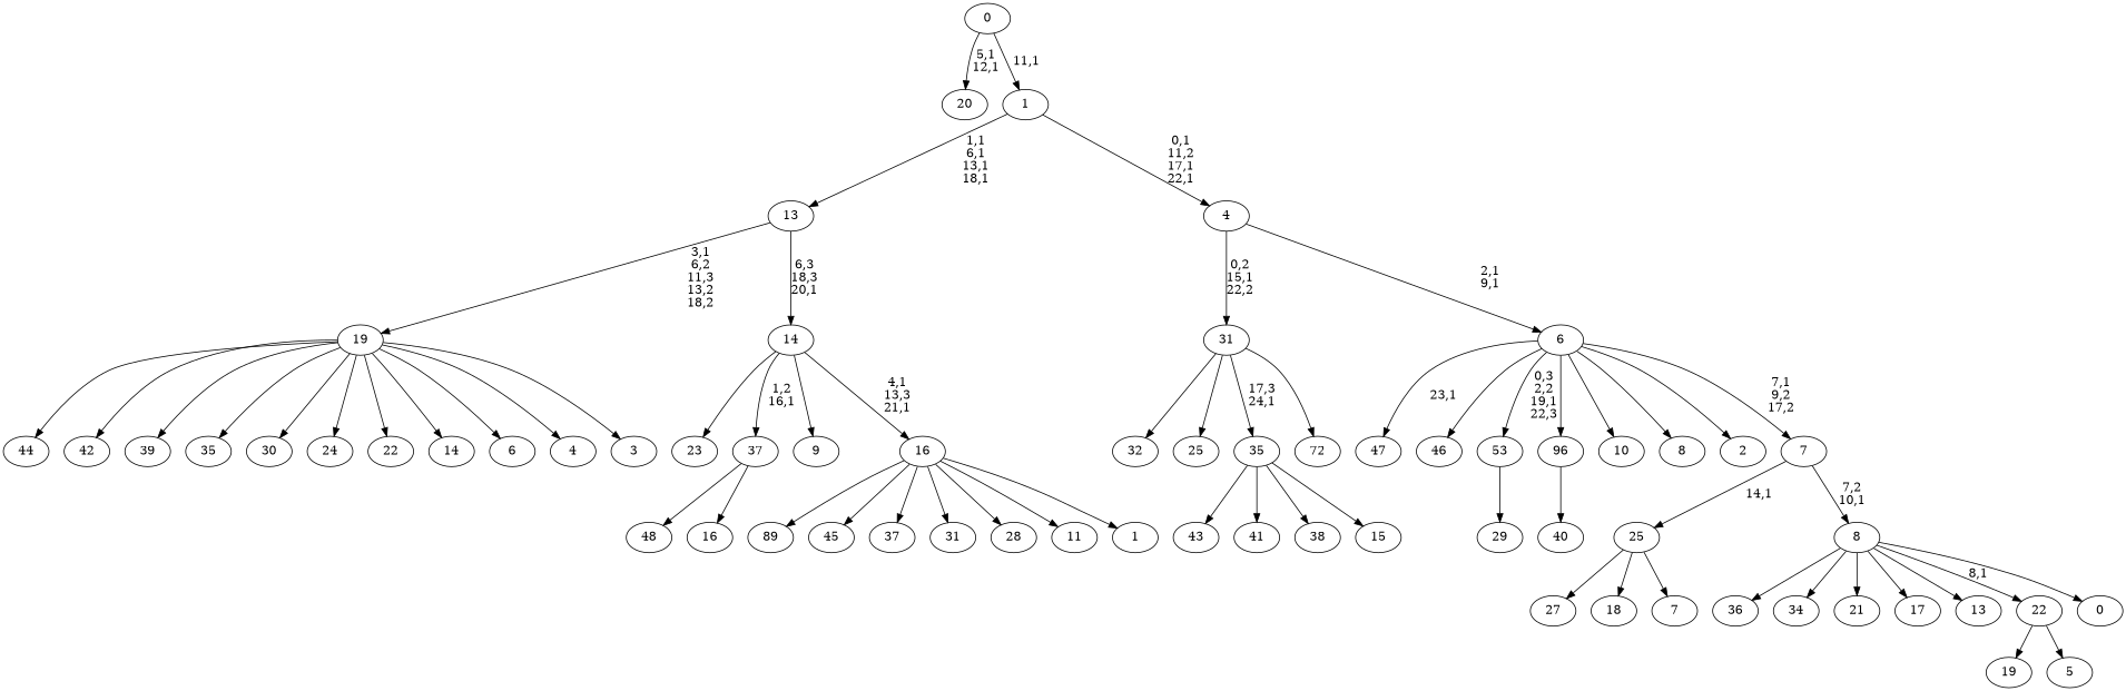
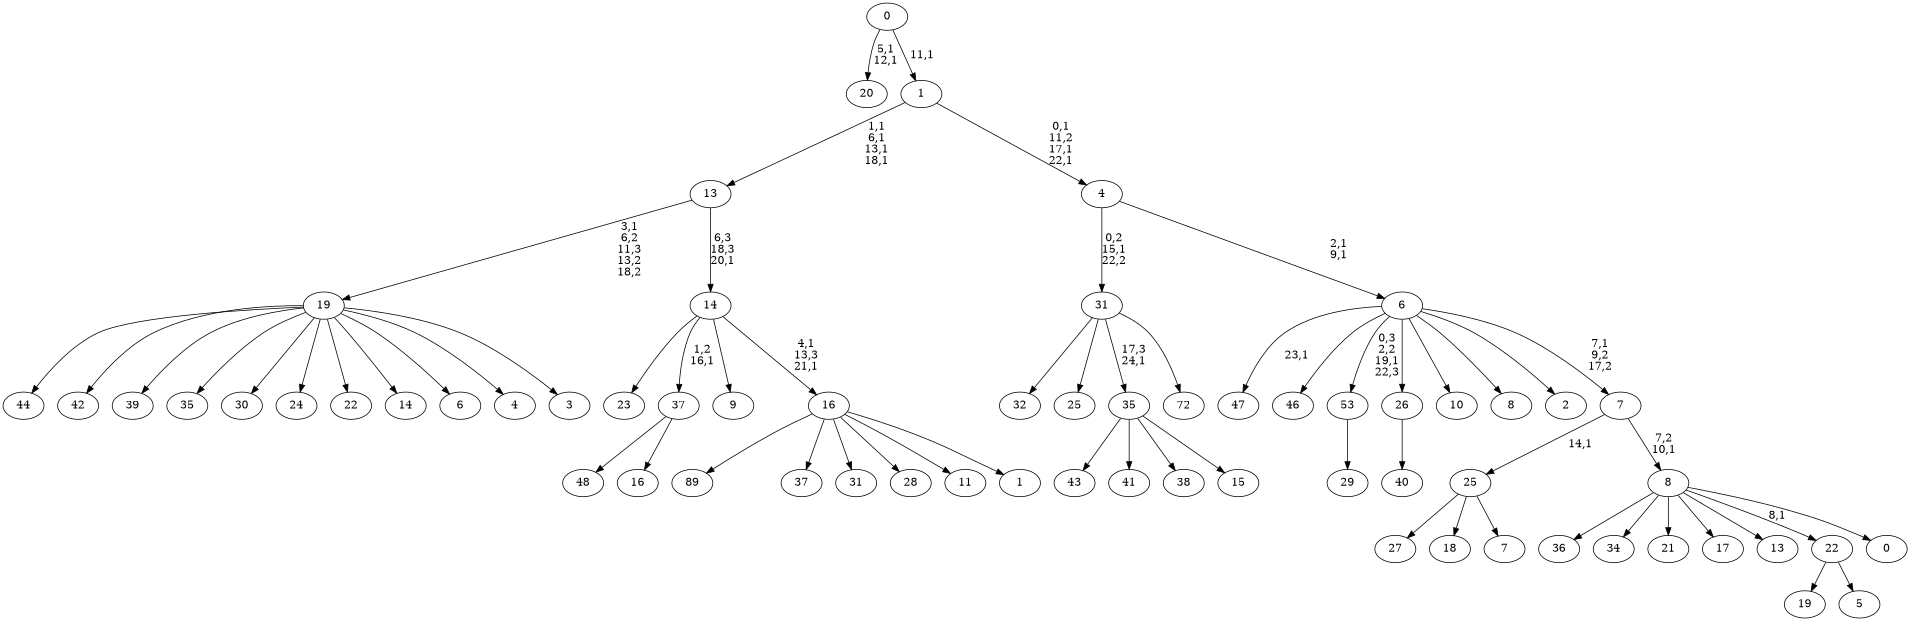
  digraph {
    n1 [label=89]
    n2 [label=48]
    n3 [label=47]
    n4 [label=46]
-   n5 [label=45]
    n6 [label=44]
    n7 [label=43]
    n8 [label=42]
    n9 [label=41]
    n10 [label=40]
    n11 [label=39]
    n12 [label=38]
    n13 [label=37]
    n14 [label=36]
    n15 [label=35]
    n16 [label=34]
    n17 [label=32]
    n18 [label=31]
    n19 [label=30]
    n20 [label=29]
    53
    n22 [label=28]
    n23 [label=27]
-   n24 [label=96]
+   n24 [label=26]
    n25 [label=25]
    n26 [label=24]
    n27 [label=23]
    n28 [label=22]
    n29 [label=21]
    n30 [label=20]
    n31 [label=19]
    n32 [label=18]
    n33 [label=17]
    n34 [label=16]
    37
    n36 [label=15]
    35
    n38 [label=14]
    n39 [label=13]
    n40 [label=72]
    31
    n42 [label=11]
    n43 [label=10]
    n44 [label=9]
    n45 [label=8]
    n46 [label=7]
    25
    n48 [label=6]
    n49 [label=5]
    22
    n51 [label=4]
    n52 [label=3]
    19
    n54 [label=2]
    n55 [label=1]
    16
    14
    13
    n59 [label=0]
    8
    7
    6
    4
    1
    0
    53 -> n20
    n24 -> n10
    37 -> n2
    37 -> n34
    35 -> n7
    35 -> n9
    35 -> n12
    35 -> n36
    31 -> n17
    31 -> n25
    31 -> 35 [label="17,3\n24,1"]
    31 -> n40
    25 -> n23
    25 -> n32
    25 -> n46
    22 -> n31
    22 -> n49
    19 -> n6
    19 -> n8
    19 -> n11
    19 -> n15
    19 -> n19
    19 -> n26
    19 -> n28
    19 -> n38
    19 -> n48
    19 -> n51
    19 -> n52
    16 -> n1
-   16 -> n5
    16 -> n13
    16 -> n18
    16 -> n22
    16 -> n42
    16 -> n55
    14 -> n27
    14 -> 37 [label="1,2\n16,1"]
    14 -> n44
    14 -> 16 [label="4,1\n13,3\n21,1"]
    13 -> 19 [label="3,1\n6,2\n11,3\n13,2\n18,2"]
    13 -> 14 [label="6,3\n18,3\n20,1"]
    8 -> n14
    8 -> n16
    8 -> n29
    8 -> n33
    8 -> n39
    8 -> 22 [label="8,1"]
    8 -> n59
    7 -> 25 [label="14,1"]
    7 -> 8 [label="7,2\n10,1"]
    6 -> n3 [label="23,1"]
    6 -> n4
    6 -> 53 [label="0,3\n2,2\n19,1\n22,3"]
    6 -> n24
    6 -> n43
    6 -> n45
    6 -> n54
    6 -> 7 [label="7,1\n9,2\n17,2"]
    4 -> 31 [label="0,2\n15,1\n22,2"]
    4 -> 6 [label="2,1\n9,1"]
    1 -> 13 [label="1,1\n6,1\n13,1\n18,1"]
    1 -> 4 [label="0,1\n11,2\n17,1\n22,1"]
    0 -> n30 [label="5,1\n12,1"]
    0 -> 1 [label="11,1"]
  }
